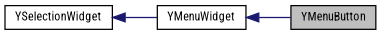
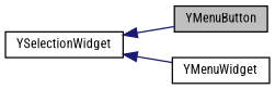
  digraph {
    fontname="Roboto Condensed"
    rankdir=LR
    node [color=black fillcolor=white fontname="Roboto Condensed" fontsize=10 shape=record style=filled]
    edge [color=midnightblue dir=back fontname="Roboto Condensed" fontsize=10 labelfontname=Helvetica labelfontsize=10 style=solid]
    n1 [fillcolor=grey75 fontcolor=black height=0.2 label=YMenuButton width=0.4]
    n2 [height=0.2 label=YMenuWidget width=0.4]
    n3 [height=0.2 label=YSelectionWidget width=0.4]
-   n2 -> n1
+   n3 -> n1
    n3 -> n2
  }
